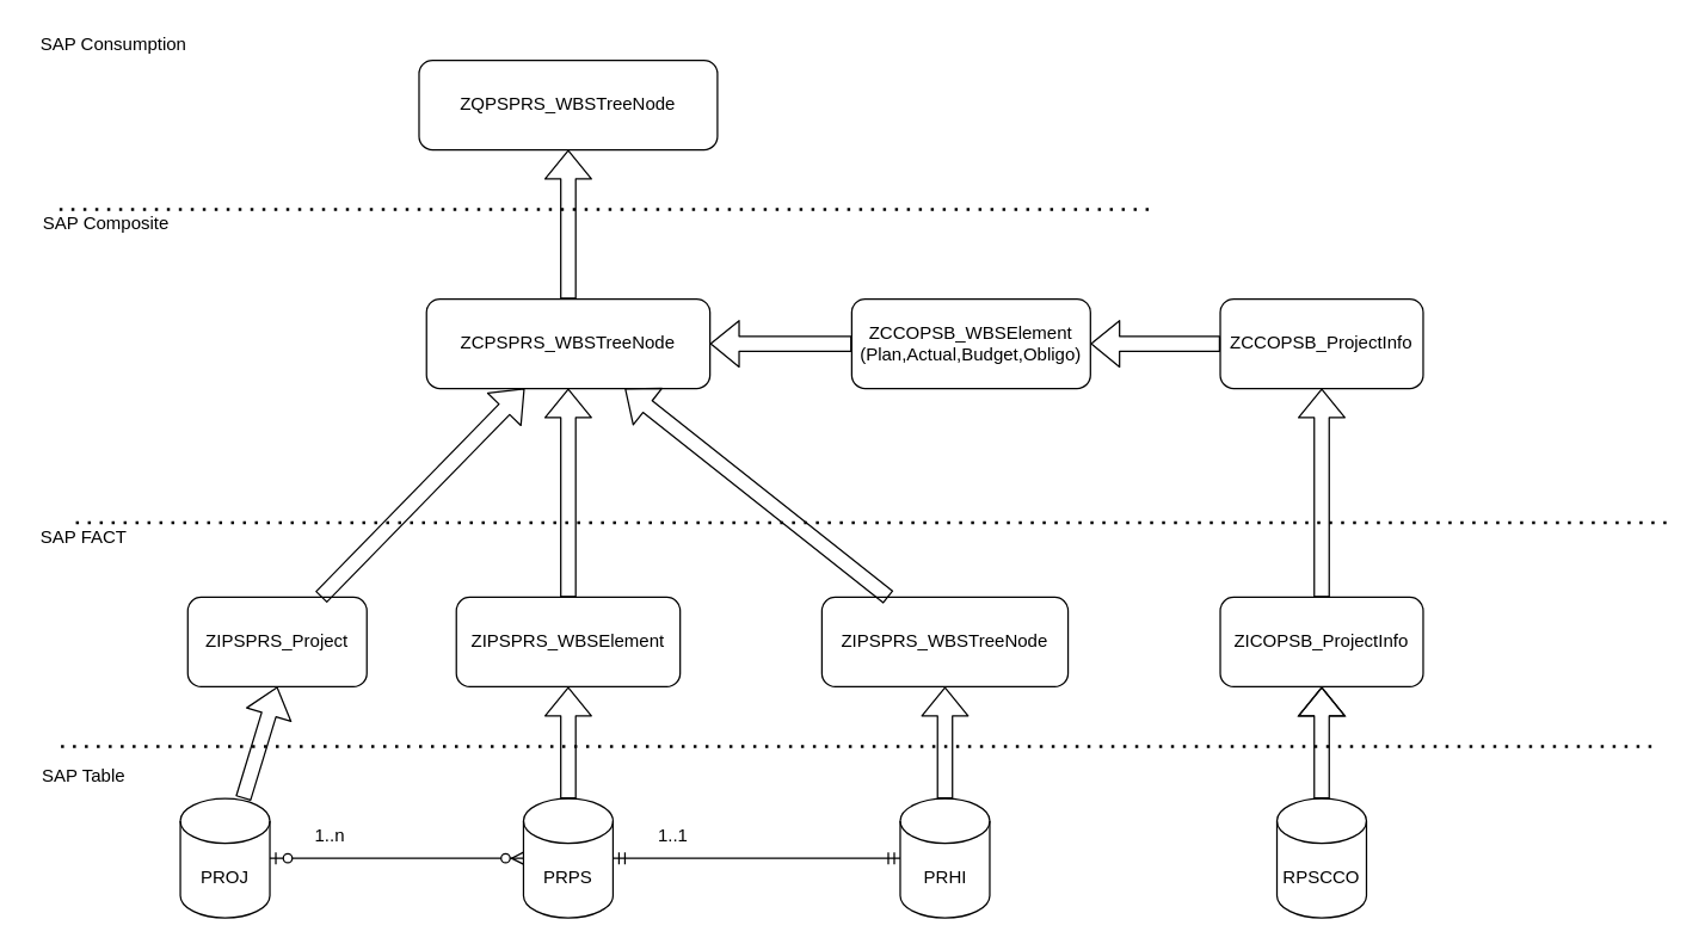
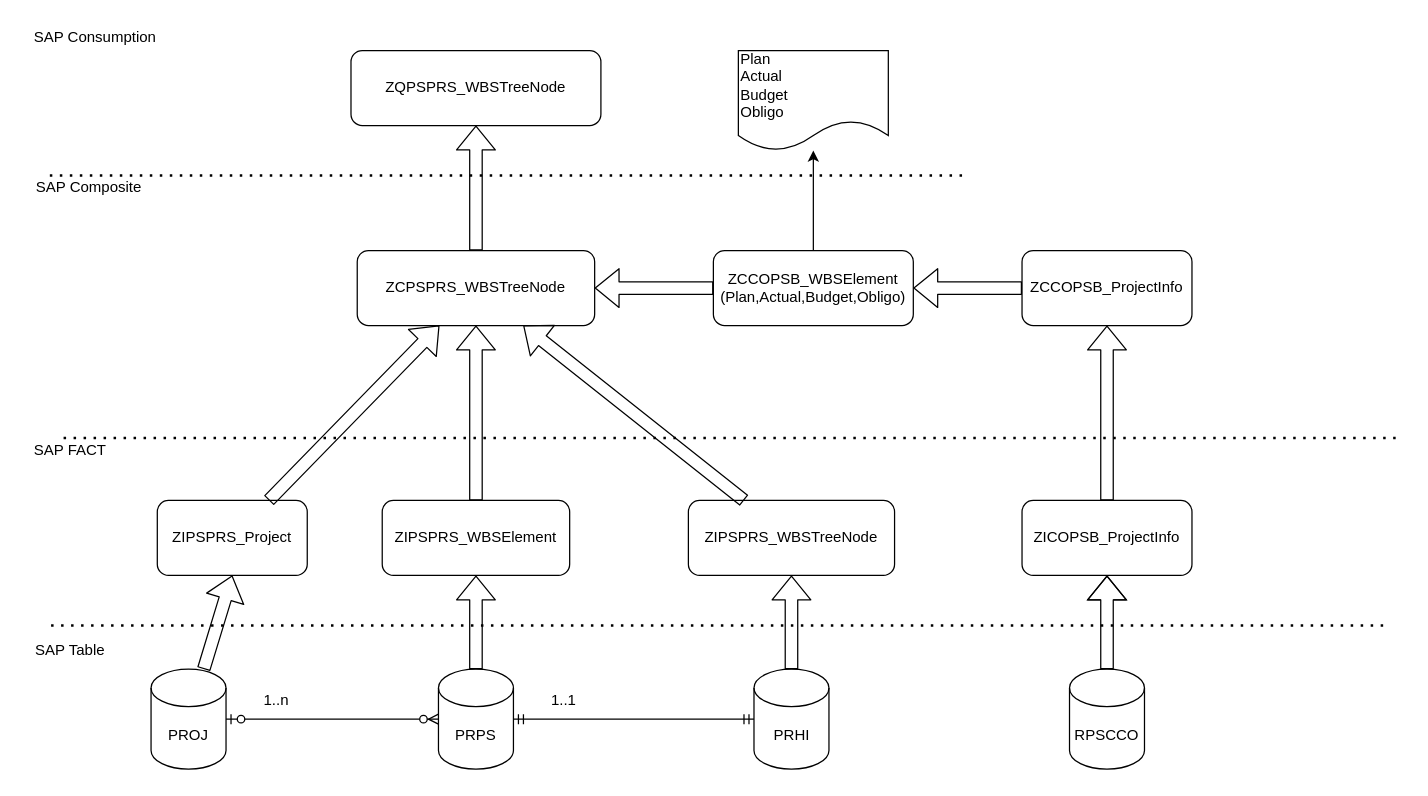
  <mxCell id="0" />
  <mxCell id="1" parent="0" />
  <mxCell id="2" value="PROJ" style="shape=cylinder3;whiteSpace=wrap;html=1;boundedLbl=1;backgroundOutline=1;size=15;" vertex="1" parent="1"><mxGeometry x="120" y="535" width="60" height="80" as="geometry" /></mxCell>
  <mxCell id="3" value="PRPS" style="shape=cylinder3;whiteSpace=wrap;html=1;boundedLbl=1;backgroundOutline=1;size=15;" vertex="1" parent="1"><mxGeometry x="350" y="535" width="60" height="80" as="geometry" /></mxCell>
  <mxCell id="4" value="" style="edgeStyle=entityRelationEdgeStyle;fontSize=12;html=1;endArrow=ERzeroToMany;startArrow=ERzeroToOne;" edge="1" parent="1" source="2" target="3"><mxGeometry width="100" height="100" relative="1" as="geometry"><mxPoint x="20" y="670" as="sourcePoint" /><mxPoint x="120" y="570" as="targetPoint" /></mxGeometry></mxCell>
  <mxCell id="5" value="ZIPSPRS_Project" style="rounded=1;whiteSpace=wrap;html=1;" vertex="1" parent="1"><mxGeometry x="125" y="400" width="120" height="60" as="geometry" /></mxCell>
  <mxCell id="6" value="ZIPSPRS_WBSElement" style="rounded=1;whiteSpace=wrap;html=1;" vertex="1" parent="1"><mxGeometry x="305" y="400" width="150" height="60" as="geometry" /></mxCell>
  <mxCell id="7" value="" style="endArrow=none;dashed=1;html=1;dashPattern=1 3;strokeWidth=2;" edge="1" parent="1"><mxGeometry width="50" height="50" relative="1" as="geometry"><mxPoint x="40" y="500" as="sourcePoint" /><mxPoint x="1110" y="500" as="targetPoint" /></mxGeometry></mxCell>
  <mxCell id="8" value="SAP Table" style="text;html=1;resizable=0;autosize=1;align=center;verticalAlign=middle;points=[];fillColor=none;strokeColor=none;rounded=0;" vertex="1" parent="1"><mxGeometry x="20" y="510" width="70" height="20" as="geometry" /></mxCell>
  <mxCell id="9" value="" style="shape=flexArrow;endArrow=classic;html=1;entryX=0.5;entryY=1;entryDx=0;entryDy=0;" edge="1" parent="1" source="2" target="5"><mxGeometry width="50" height="50" relative="1" as="geometry"><mxPoint x="-70" y="460" as="sourcePoint" /><mxPoint x="-20" y="410" as="targetPoint" /></mxGeometry></mxCell>
  <mxCell id="10" value="" style="shape=flexArrow;endArrow=classic;html=1;" edge="1" parent="1" source="3" target="6"><mxGeometry width="50" height="50" relative="1" as="geometry"><mxPoint x="280" y="540" as="sourcePoint" /><mxPoint x="330" y="490" as="targetPoint" /></mxGeometry></mxCell>
  <mxCell id="11" value="ZIPSPRS_WBSTreeNode" style="rounded=1;whiteSpace=wrap;html=1;" vertex="1" parent="1"><mxGeometry x="550" y="400" width="165" height="60" as="geometry" /></mxCell>
  <mxCell id="12" value="PRHI" style="shape=cylinder3;whiteSpace=wrap;html=1;boundedLbl=1;backgroundOutline=1;size=15;" vertex="1" parent="1"><mxGeometry x="602.5" y="535" width="60" height="80" as="geometry" /></mxCell>
  <mxCell id="13" value="" style="edgeStyle=entityRelationEdgeStyle;fontSize=12;html=1;endArrow=ERmandOne;startArrow=ERmandOne;" edge="1" parent="1" source="3" target="12"><mxGeometry width="100" height="100" relative="1" as="geometry"><mxPoint x="430" y="720" as="sourcePoint" /><mxPoint x="530" y="620" as="targetPoint" /></mxGeometry></mxCell>
  <mxCell id="14" value="" style="shape=flexArrow;endArrow=classic;html=1;" edge="1" parent="1" source="12" target="11"><mxGeometry width="50" height="50" relative="1" as="geometry"><mxPoint x="633" y="540" as="sourcePoint" /><mxPoint x="530" y="640" as="targetPoint" /></mxGeometry></mxCell>
  <mxCell id="15" value="1..n" style="text;html=1;resizable=0;autosize=1;align=center;verticalAlign=middle;points=[];fillColor=none;strokeColor=none;rounded=0;" vertex="1" parent="1"><mxGeometry x="200" y="550" width="40" height="20" as="geometry" /></mxCell>
  <mxCell id="16" value="1..1" style="text;html=1;resizable=0;autosize=1;align=center;verticalAlign=middle;points=[];fillColor=none;strokeColor=none;rounded=0;" vertex="1" parent="1"><mxGeometry x="430" y="550" width="40" height="20" as="geometry" /></mxCell>
  <mxCell id="17" value="" style="endArrow=none;dashed=1;html=1;dashPattern=1 3;strokeWidth=2;" edge="1" parent="1"><mxGeometry width="50" height="50" relative="1" as="geometry"><mxPoint x="39" y="140" as="sourcePoint" /><mxPoint x="769" y="140" as="targetPoint" /></mxGeometry></mxCell>
  <mxCell id="18" value="ZCPSPRS_WBSTreeNode" style="rounded=1;whiteSpace=wrap;html=1;" vertex="1" parent="1"><mxGeometry x="285" y="200" width="190" height="60" as="geometry" /></mxCell>
  <mxCell id="19" value="" style="shape=flexArrow;endArrow=classic;html=1;" edge="1" parent="1" source="5" target="18"><mxGeometry width="50" height="50" relative="1" as="geometry"><mxPoint x="160" y="400" as="sourcePoint" /><mxPoint x="210" y="350" as="targetPoint" /></mxGeometry></mxCell>
  <mxCell id="20" value="" style="shape=flexArrow;endArrow=classic;html=1;" edge="1" parent="1" source="6" target="18"><mxGeometry width="50" height="50" relative="1" as="geometry"><mxPoint x="400" y="350" as="sourcePoint" /><mxPoint x="450" y="300" as="targetPoint" /></mxGeometry></mxCell>
  <mxCell id="21" value="" style="shape=flexArrow;endArrow=classic;html=1;" edge="1" parent="1" source="11" target="18"><mxGeometry width="50" height="50" relative="1" as="geometry"><mxPoint x="430" y="350" as="sourcePoint" /><mxPoint x="480" y="300" as="targetPoint" /></mxGeometry></mxCell>
  <mxCell id="22" value="SAP FACT" style="text;html=1;resizable=0;autosize=1;align=center;verticalAlign=middle;points=[];fillColor=none;strokeColor=none;rounded=0;" vertex="1" parent="1"><mxGeometry x="20" y="350" width="70" height="20" as="geometry" /></mxCell>
  <mxCell id="23" value="ZCCOPSB_WBSElement&lt;br&gt;(&lt;span style=&quot;text-align: left&quot;&gt;Plan,&lt;/span&gt;&lt;span style=&quot;text-align: left&quot;&gt;Actual,&lt;/span&gt;&lt;span style=&quot;text-align: left&quot;&gt;Budget,&lt;/span&gt;&lt;span style=&quot;text-align: left&quot;&gt;Obligo&lt;/span&gt;)" style="rounded=1;whiteSpace=wrap;html=1;" vertex="1" parent="1"><mxGeometry x="570" y="200" width="160" height="60" as="geometry" /></mxCell>
  <mxCell id="24" value="" style="shape=flexArrow;endArrow=classic;html=1;" edge="1" parent="1" source="23" target="18"><mxGeometry width="50" height="50" relative="1" as="geometry"><mxPoint x="540" y="260" as="sourcePoint" /><mxPoint x="590" y="210" as="targetPoint" /></mxGeometry></mxCell>
  <mxCell id="25" value="" style="endArrow=none;dashed=1;html=1;dashPattern=1 3;strokeWidth=2;" edge="1" parent="1"><mxGeometry width="50" height="50" relative="1" as="geometry"><mxPoint x="50" y="350" as="sourcePoint" /><mxPoint x="1120" y="350" as="targetPoint" /></mxGeometry></mxCell>
  <mxCell id="26" value="SAP Composite" style="text;html=1;resizable=0;autosize=1;align=center;verticalAlign=middle;points=[];fillColor=none;strokeColor=none;rounded=0;" vertex="1" parent="1"><mxGeometry x="20" y="140" width="100" height="20" as="geometry" /></mxCell>
  <mxCell id="27" value="ZQPSPRS_WBSTreeNode" style="rounded=1;whiteSpace=wrap;html=1;" vertex="1" parent="1"><mxGeometry x="280" y="40" width="200" height="60" as="geometry" /></mxCell>
  <mxCell id="28" value="SAP Consumption" style="text;html=1;resizable=0;autosize=1;align=center;verticalAlign=middle;points=[];fillColor=none;strokeColor=none;rounded=0;" vertex="1" parent="1"><mxGeometry x="20" y="20" width="110" height="20" as="geometry" /></mxCell>
  <mxCell id="29" value="" style="shape=flexArrow;endArrow=classic;html=1;" edge="1" parent="1" source="18" target="27"><mxGeometry width="50" height="50" relative="1" as="geometry"><mxPoint x="360" y="200" as="sourcePoint" /><mxPoint x="410" y="150" as="targetPoint" /></mxGeometry></mxCell>
  <mxCell id="30" value="RPSCCO" style="shape=cylinder3;whiteSpace=wrap;html=1;boundedLbl=1;backgroundOutline=1;size=15;" vertex="1" parent="1"><mxGeometry x="855" y="535" width="60" height="80" as="geometry" /></mxCell>
  <mxCell id="31" value="ZICOPSB_ProjectInfo" style="rounded=1;whiteSpace=wrap;html=1;" vertex="1" parent="1"><mxGeometry x="817" y="400" width="136" height="60" as="geometry" /></mxCell>
  <mxCell id="32" value="ZCCOPSB_ProjectInfo" style="rounded=1;whiteSpace=wrap;html=1;" vertex="1" parent="1"><mxGeometry x="817" y="200" width="136" height="60" as="geometry" /></mxCell>
  <mxCell id="33" value="" style="shape=flexArrow;endArrow=classic;html=1;" edge="1" parent="1" source="30" target="31"><mxGeometry width="50" height="50" relative="1" as="geometry"><mxPoint x="971" y="510" as="sourcePoint" /><mxPoint x="1021" y="460" as="targetPoint" /><Array as="points"><mxPoint x="885" y="500" /></Array></mxGeometry></mxCell>
  <mxCell id="34" value="" style="shape=flexArrow;endArrow=classic;html=1;" edge="1" parent="1" source="31" target="32"><mxGeometry width="50" height="50" relative="1" as="geometry"><mxPoint x="861" y="390" as="sourcePoint" /><mxPoint x="911" y="340" as="targetPoint" /></mxGeometry></mxCell>
  <mxCell id="35" value="" style="shape=flexArrow;endArrow=classic;html=1;" edge="1" parent="1" source="32" target="23"><mxGeometry width="50" height="50" relative="1" as="geometry"><mxPoint x="1012" y="340" as="sourcePoint" /><mxPoint x="1036" y="260" as="targetPoint" /></mxGeometry></mxCell>
+ <mxCell id="36" value="Plan&lt;br&gt;Actual&lt;br&gt;Budget&lt;br&gt;Obligo" style="shape=document;whiteSpace=wrap;html=1;boundedLbl=1;align=left;" vertex="1" parent="1"><mxGeometry x="590" y="40" width="120" height="80" as="geometry" /></mxCell>
+ <mxCell id="37" value="" style="endArrow=classic;html=1;" edge="1" parent="1" source="23" target="36"><mxGeometry width="50" height="50" relative="1" as="geometry"><mxPoint x="1112" y="230" as="sourcePoint" /><mxPoint x="1152" y="250" as="targetPoint" /></mxGeometry></mxCell>
